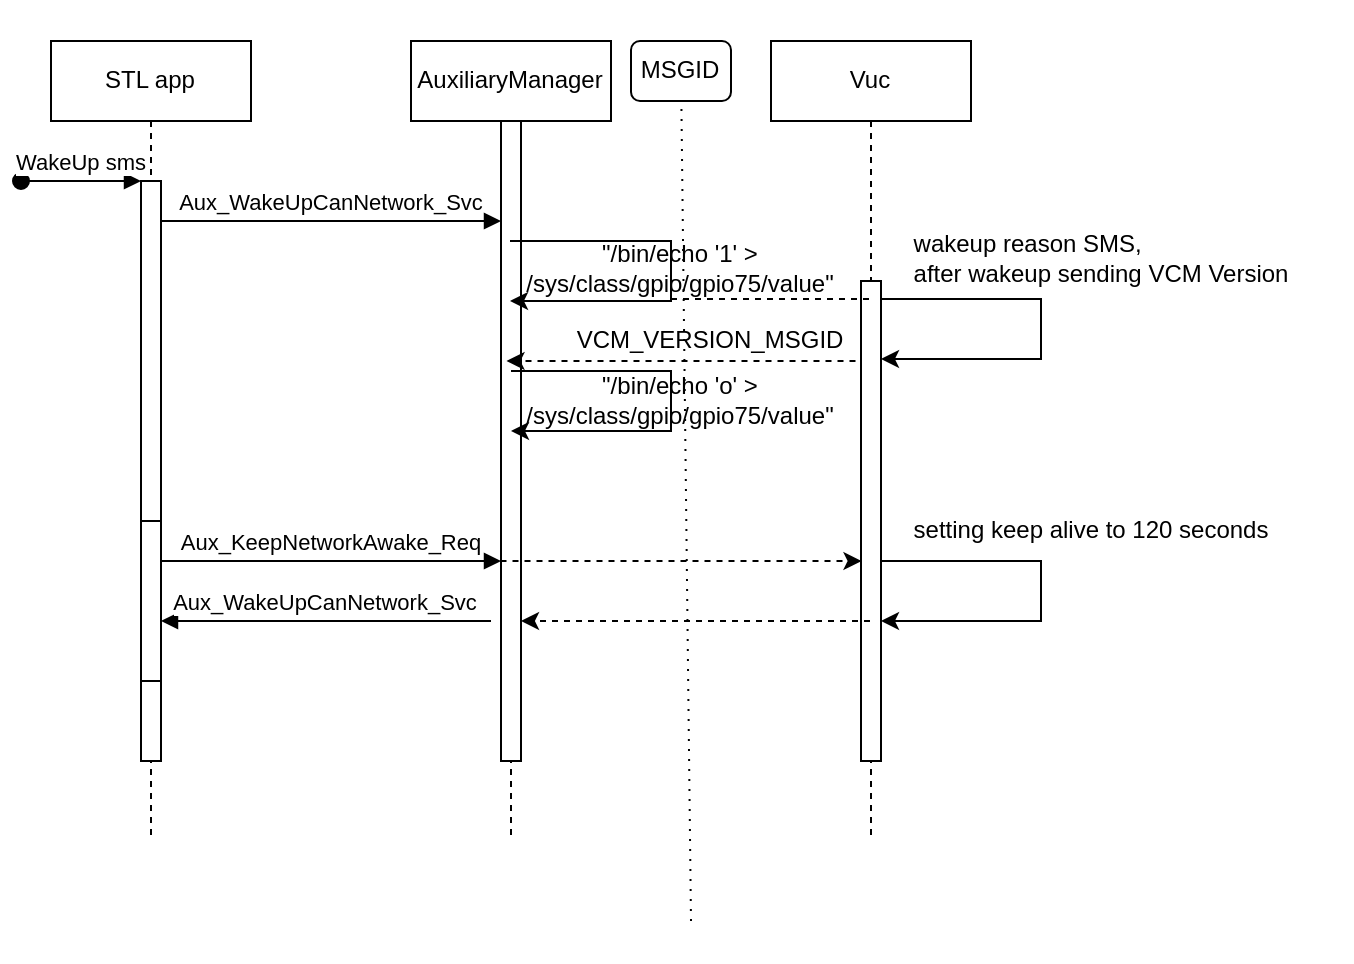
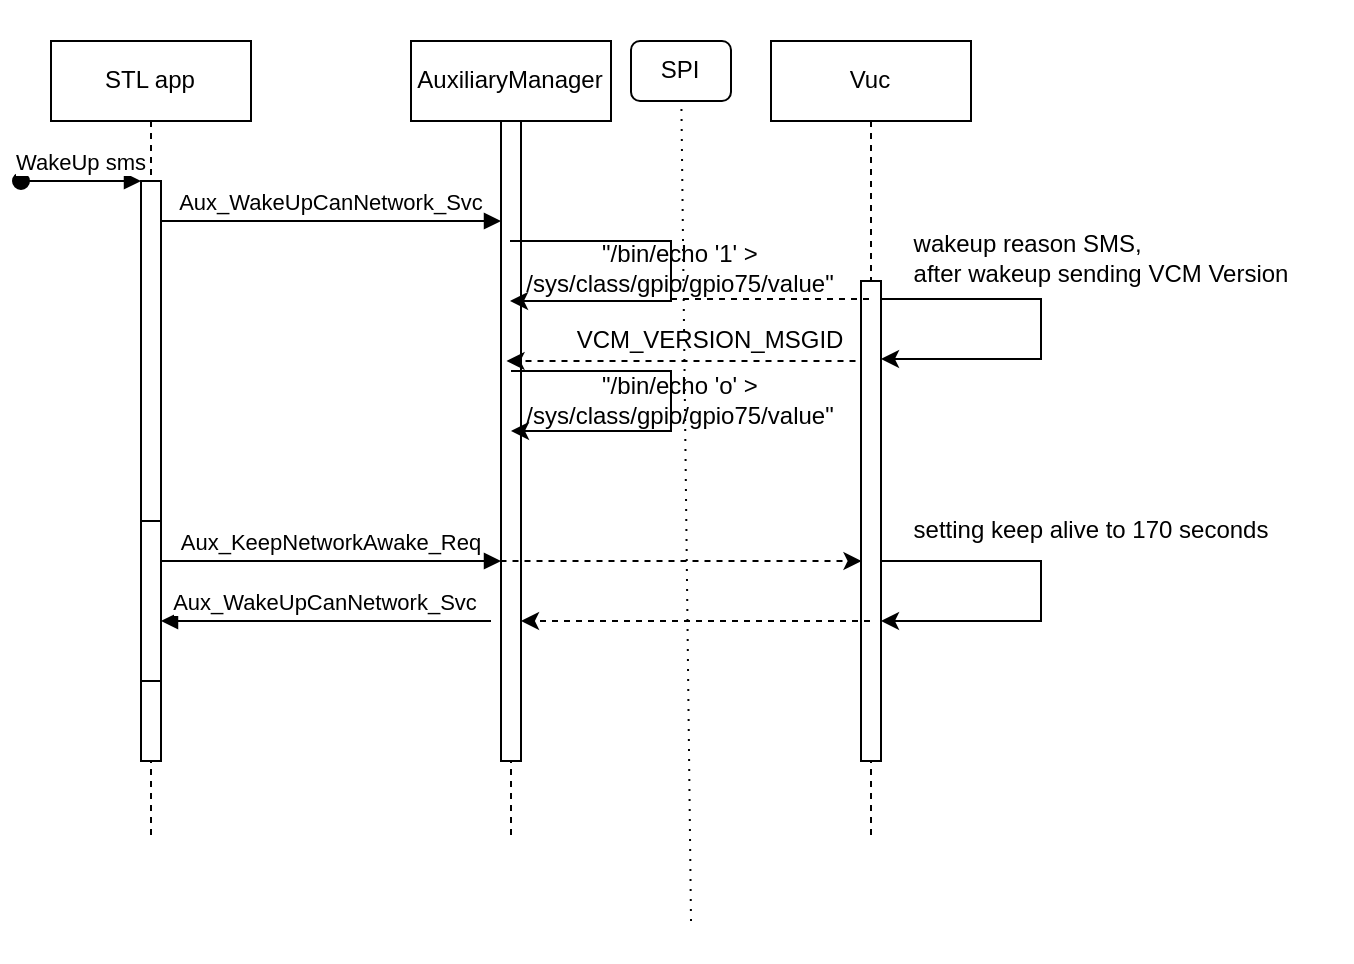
  <mxCell id="0" />
  <mxCell id="1" parent="0" />
  <mxCell id="2" value="STL app" style="shape=umlLifeline;perimeter=lifelinePerimeter;whiteSpace=wrap;html=1;container=0;dropTarget=0;collapsible=0;recursiveResize=0;outlineConnect=0;portConstraint=eastwest;newEdgeStyle={&quot;edgeStyle&quot;:&quot;elbowEdgeStyle&quot;,&quot;elbow&quot;:&quot;vertical&quot;,&quot;curved&quot;:0,&quot;rounded&quot;:0};" parent="1" vertex="1"><mxGeometry x="20" y="20" width="100" height="400" as="geometry" /></mxCell>
  <mxCell id="3" value="" style="html=1;points=[];perimeter=orthogonalPerimeter;outlineConnect=0;targetShapes=umlLifeline;portConstraint=eastwest;newEdgeStyle={&quot;edgeStyle&quot;:&quot;elbowEdgeStyle&quot;,&quot;elbow&quot;:&quot;vertical&quot;,&quot;curved&quot;:0,&quot;rounded&quot;:0};" parent="2" vertex="1"><mxGeometry x="45" y="70" width="10" height="290" as="geometry" /></mxCell>
  <mxCell id="4" value="WakeUp sms" style="html=1;verticalAlign=bottom;startArrow=oval;endArrow=block;startSize=8;edgeStyle=elbowEdgeStyle;elbow=vertical;curved=0;rounded=0;" parent="2" target="3" edge="1"><mxGeometry relative="1" as="geometry"><mxPoint x="-15" y="70" as="sourcePoint" /></mxGeometry></mxCell>
  <mxCell id="5" value="" style="html=1;points=[];perimeter=orthogonalPerimeter;outlineConnect=0;targetShapes=umlLifeline;portConstraint=eastwest;newEdgeStyle={&quot;edgeStyle&quot;:&quot;elbowEdgeStyle&quot;,&quot;elbow&quot;:&quot;vertical&quot;,&quot;curved&quot;:0,&quot;rounded&quot;:0};" parent="2" vertex="1"><mxGeometry x="45" y="240" width="10" height="80" as="geometry" /></mxCell>
  <mxCell id="6" value="Aux_KeepNetworkAwake_Req" style="html=1;verticalAlign=bottom;endArrow=block;edgeStyle=elbowEdgeStyle;elbow=vertical;curved=0;rounded=0;" parent="2" edge="1"><mxGeometry relative="1" as="geometry"><mxPoint x="55" y="260" as="sourcePoint" /><Array as="points"><mxPoint x="140" y="260" /></Array><mxPoint x="225" y="260" as="targetPoint" /><mxPoint as="offset" /></mxGeometry></mxCell>
  <mxCell id="7" value="AuxiliaryManager" style="shape=umlLifeline;perimeter=lifelinePerimeter;whiteSpace=wrap;html=1;container=0;dropTarget=0;collapsible=0;recursiveResize=0;outlineConnect=0;portConstraint=eastwest;newEdgeStyle={&quot;edgeStyle&quot;:&quot;elbowEdgeStyle&quot;,&quot;elbow&quot;:&quot;vertical&quot;,&quot;curved&quot;:0,&quot;rounded&quot;:0};" parent="1" vertex="1"><mxGeometry x="200" y="20" width="100" height="400" as="geometry" /></mxCell>
  <mxCell id="8" value="" style="html=1;points=[];perimeter=orthogonalPerimeter;outlineConnect=0;targetShapes=umlLifeline;portConstraint=eastwest;newEdgeStyle={&quot;edgeStyle&quot;:&quot;elbowEdgeStyle&quot;,&quot;elbow&quot;:&quot;vertical&quot;,&quot;curved&quot;:0,&quot;rounded&quot;:0};" parent="7" vertex="1"><mxGeometry x="45" y="40" width="10" height="320" as="geometry" /></mxCell>
  <mxCell id="9" value="Vuc" style="shape=umlLifeline;perimeter=lifelinePerimeter;whiteSpace=wrap;html=1;container=0;dropTarget=0;collapsible=0;recursiveResize=0;outlineConnect=0;portConstraint=eastwest;newEdgeStyle={&quot;edgeStyle&quot;:&quot;elbowEdgeStyle&quot;,&quot;elbow&quot;:&quot;vertical&quot;,&quot;curved&quot;:0,&quot;rounded&quot;:0};" parent="1" vertex="1"><mxGeometry x="380" y="20" width="100" height="400" as="geometry" /></mxCell>
  <mxCell id="10" value="" style="html=1;points=[];perimeter=orthogonalPerimeter;outlineConnect=0;targetShapes=umlLifeline;portConstraint=eastwest;newEdgeStyle={&quot;edgeStyle&quot;:&quot;elbowEdgeStyle&quot;,&quot;elbow&quot;:&quot;vertical&quot;,&quot;curved&quot;:0,&quot;rounded&quot;:0};" parent="9" vertex="1"><mxGeometry x="45" y="120" width="10" height="240" as="geometry" /></mxCell>
  <mxCell id="11" value="" style="endArrow=classic;html=1;rounded=0;" parent="1" edge="1" target="7" source="7"><mxGeometry width="50" height="50" relative="1" as="geometry"><mxPoint x="380" y="180" as="sourcePoint" /><mxPoint x="430" y="130" as="targetPoint" /><Array as="points"><mxPoint x="330" y="120" /><mxPoint x="330" y="150" /></Array></mxGeometry></mxCell>
  <mxCell id="12" value="Aux_WakeUpCanNetwork_Svc" style="html=1;verticalAlign=bottom;endArrow=block;edgeStyle=elbowEdgeStyle;elbow=vertical;curved=0;rounded=0;" edge="1" parent="1" source="3" target="8"><mxGeometry relative="1" as="geometry"><mxPoint x="80" y="110" as="sourcePoint" /><Array as="points"><mxPoint x="150" y="110" /></Array><mxPoint x="340" y="100" as="targetPoint" /></mxGeometry></mxCell>
  <mxCell id="13" value="&quot;/bin/echo '1' &amp;gt; /sys/class/gpio/gpio75/value&quot;" style="text;html=1;strokeColor=none;fillColor=none;align=center;verticalAlign=middle;whiteSpace=wrap;rounded=0;" vertex="1" parent="1"><mxGeometry x="260" y="119" width="150" height="30" as="geometry" /></mxCell>
  <mxCell id="14" value="" style="endArrow=classic;html=1;rounded=0;" edge="1" parent="1"><mxGeometry width="50" height="50" relative="1" as="geometry"><mxPoint x="434.5" y="149" as="sourcePoint" /><mxPoint x="435" y="179" as="targetPoint" /><Array as="points"><mxPoint x="515" y="149" /><mxPoint x="515" y="179" /></Array></mxGeometry></mxCell>
  <mxCell id="15" value="&quot;/bin/echo 'o' &amp;gt; /sys/class/gpio/gpio75/value&quot;" style="text;html=1;strokeColor=none;fillColor=none;align=center;verticalAlign=middle;whiteSpace=wrap;rounded=0;" vertex="1" parent="1"><mxGeometry x="260" y="185" width="150" height="30" as="geometry" /></mxCell>
  <mxCell id="16" value="" style="endArrow=classic;html=1;rounded=0;dashed=1;" edge="1" parent="1"><mxGeometry width="50" height="50" relative="1" as="geometry"><mxPoint x="422.25" y="180" as="sourcePoint" /><mxPoint x="247.75" y="180" as="targetPoint" /></mxGeometry></mxCell>
  <mxCell id="17" value="VCM_VERSION_MSGID" style="text;html=1;strokeColor=none;fillColor=none;align=center;verticalAlign=middle;whiteSpace=wrap;rounded=0;" vertex="1" parent="1"><mxGeometry x="320" y="155" width="60" height="30" as="geometry" /></mxCell>
  <mxCell id="18" value="" style="endArrow=classic;html=1;rounded=0;" edge="1" parent="1"><mxGeometry width="50" height="50" relative="1" as="geometry"><mxPoint x="250" y="185" as="sourcePoint" /><mxPoint x="250" y="215" as="targetPoint" /><Array as="points"><mxPoint x="330" y="185" /><mxPoint x="330" y="215" /></Array></mxGeometry></mxCell>
  <mxCell id="19" value="" style="endArrow=none;dashed=1;html=1;rounded=0;" edge="1" parent="1"><mxGeometry width="50" height="50" relative="1" as="geometry"><mxPoint x="330" y="149" as="sourcePoint" /><mxPoint x="430" y="149" as="targetPoint" /></mxGeometry></mxCell>
  <mxCell id="20" value="&lt;div style=&quot;text-align: left;&quot;&gt;&lt;span style=&quot;background-color: initial;&quot;&gt;wakeup reason SMS,&lt;/span&gt;&lt;/div&gt;&lt;div style=&quot;text-align: left;&quot;&gt;&lt;span style=&quot;background-color: initial;&quot;&gt;after wakeup sending&amp;nbsp;VCM Version&lt;/span&gt;&lt;/div&gt;" style="text;html=1;align=center;verticalAlign=middle;resizable=0;points=[];autosize=1;strokeColor=none;fillColor=none;" vertex="1" parent="1"><mxGeometry x="440" y="109" width="210" height="40" as="geometry" /></mxCell>
  <mxCell id="21" value="" style="endArrow=none;dashed=1;html=1;dashPattern=1 3;strokeWidth=2;rounded=0;" edge="1" parent="1" source="23"><mxGeometry width="50" height="50" relative="1" as="geometry"><mxPoint x="340" y="460" as="sourcePoint" /><mxPoint x="340" y="20" as="targetPoint" /></mxGeometry></mxCell>
  <mxCell id="22" value="" style="endArrow=none;dashed=1;html=1;dashPattern=1 4;strokeWidth=1;rounded=0;" edge="1" parent="1" target="23"><mxGeometry width="50" height="50" relative="1" as="geometry"><mxPoint x="340" y="460" as="sourcePoint" /><mxPoint x="340" y="20" as="targetPoint" /></mxGeometry></mxCell>
- <mxCell id="23" value="MSGID" style="rounded=1;whiteSpace=wrap;html=1;" vertex="1" parent="1"><mxGeometry x="310" y="20" width="50" height="30" as="geometry" /></mxCell>
+ <mxCell id="23" value="SPI" style="rounded=1;whiteSpace=wrap;html=1;" vertex="1" parent="1"><mxGeometry x="310" y="20" width="50" height="30" as="geometry" /></mxCell>
  <mxCell id="24" value="" style="endArrow=classic;html=1;rounded=0;dashed=1;" edge="1" parent="1"><mxGeometry width="50" height="50" relative="1" as="geometry"><mxPoint x="244.75" y="280" as="sourcePoint" /><mxPoint x="425.25" y="280" as="targetPoint" /></mxGeometry></mxCell>
  <mxCell id="25" value="" style="endArrow=classic;html=1;rounded=0;" edge="1" parent="1"><mxGeometry width="50" height="50" relative="1" as="geometry"><mxPoint x="434.5" y="280" as="sourcePoint" /><mxPoint x="435" y="310" as="targetPoint" /><Array as="points"><mxPoint x="515" y="280" /><mxPoint x="515" y="310" /></Array></mxGeometry></mxCell>
- <mxCell id="26" value="setting keep alive to 120 seconds" style="text;html=1;align=center;verticalAlign=middle;resizable=0;points=[];autosize=1;strokeColor=none;fillColor=none;" vertex="1" parent="1"><mxGeometry x="440" y="250" width="200" height="30" as="geometry" /></mxCell>
+ <mxCell id="26" value="setting keep alive to 170 seconds" style="text;html=1;align=center;verticalAlign=middle;resizable=0;points=[];autosize=1;strokeColor=none;fillColor=none;" vertex="1" parent="1"><mxGeometry x="440" y="250" width="200" height="30" as="geometry" /></mxCell>
  <mxCell id="27" value="" style="endArrow=classic;html=1;rounded=0;dashed=1;" edge="1" parent="1" source="9" target="8"><mxGeometry width="50" height="50" relative="1" as="geometry"><mxPoint x="380" y="270" as="sourcePoint" /><mxPoint x="430" y="220" as="targetPoint" /><Array as="points"><mxPoint x="360" y="310" /></Array></mxGeometry></mxCell>
  <mxCell id="28" value="Aux_WakeUpCanNetwork_Svc" style="html=1;verticalAlign=bottom;endArrow=block;edgeStyle=elbowEdgeStyle;elbow=horizontal;curved=0;rounded=0;" parent="1" edge="1"><mxGeometry relative="1" as="geometry"><mxPoint x="240" y="310" as="sourcePoint" /><Array as="points"><mxPoint x="165" y="300" /></Array><mxPoint x="75" y="310" as="targetPoint" /></mxGeometry></mxCell>
